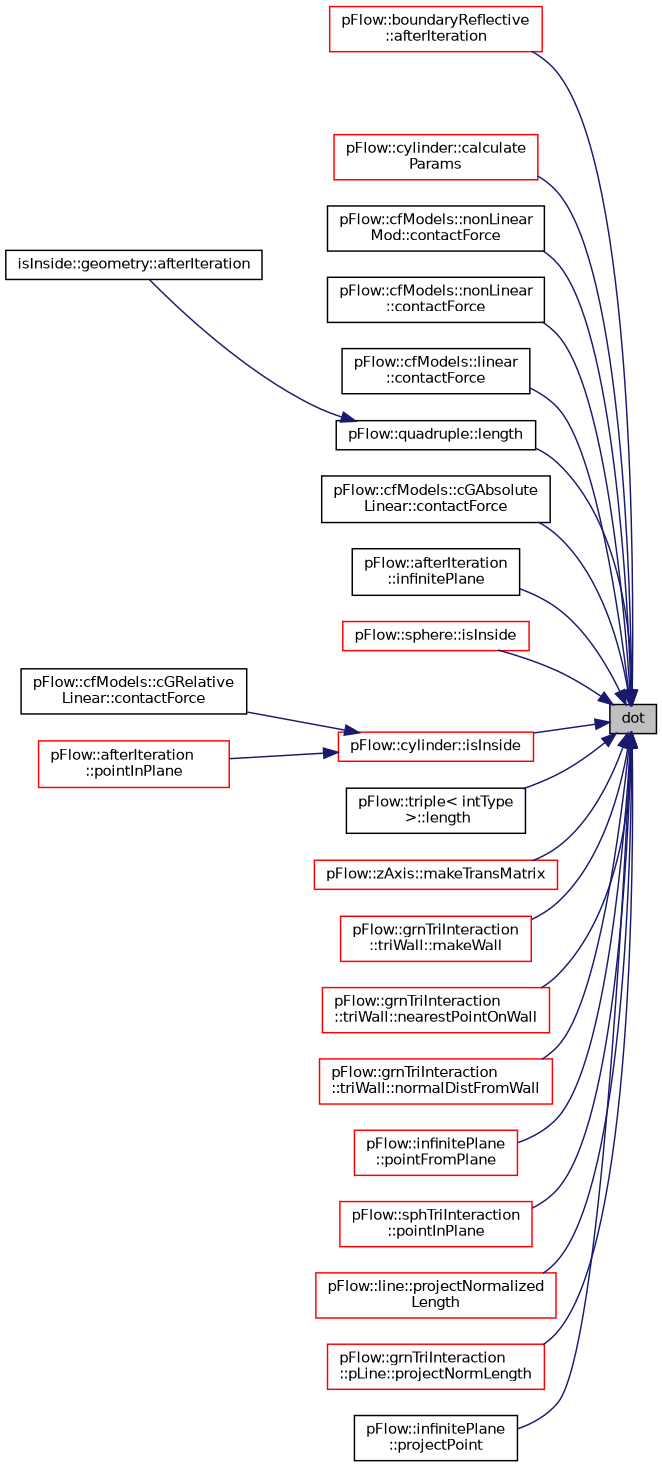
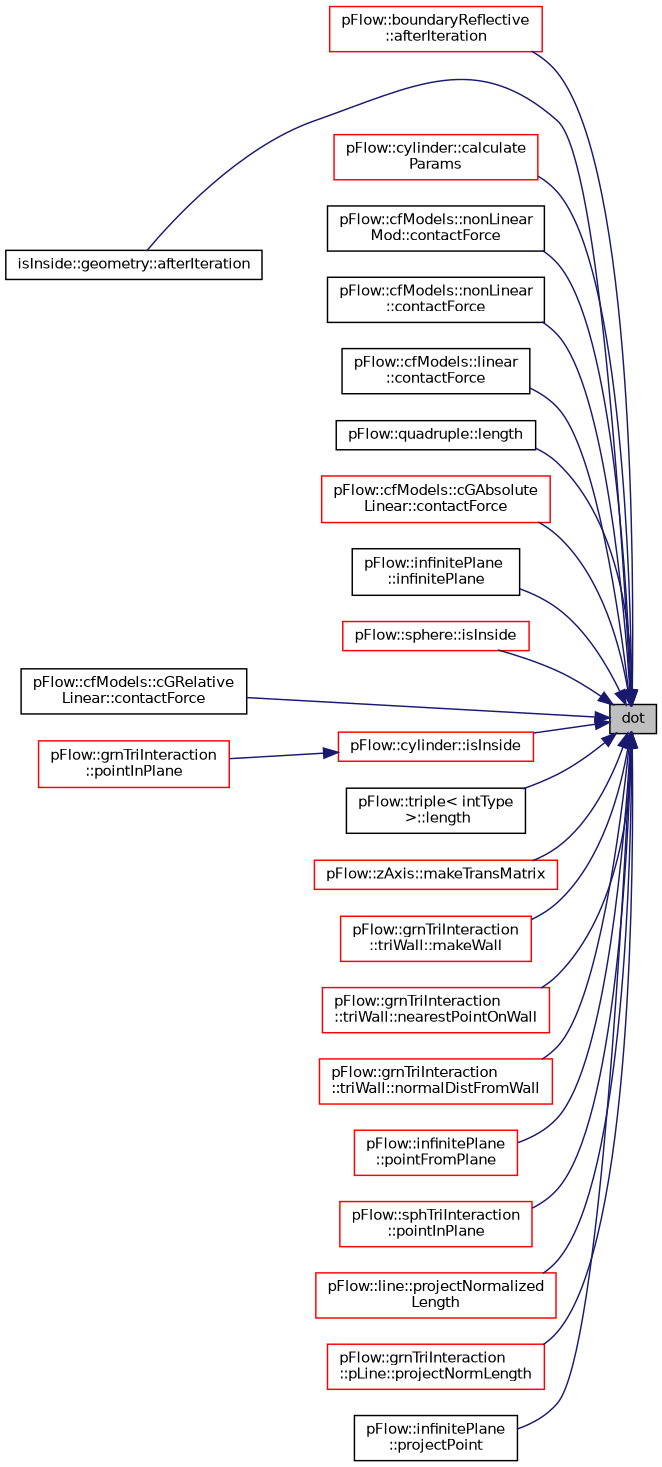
  digraph {
    rankdir=RL
    node [color=red fillcolor=white fontname=Helvetica fontsize=10 shape=record style=filled]
    edge [color=midnightblue dir=back fontname=Helvetica fontsize=10 labelfontname=Helvetica labelfontsize=10 style=solid]
    n1 [color=black fillcolor=grey75 fontcolor=black height=0.2 label=dot width=0.4]
    n2 [height=0.2 label="pFlow::boundaryReflective\l::afterIteration" width=0.4]
    n3 [color=black height=0.2 label="isInside::geometry::afterIteration" width=0.4]
    n4 [height=0.2 label="pFlow::cylinder::calculate\lParams" width=0.4]
    n5 [color=black height=0.2 label="pFlow::cfModels::nonLinear\lMod::contactForce" width=0.4]
    n6 [color=black height=0.2 label="pFlow::cfModels::nonLinear\l::contactForce" width=0.4]
    n7 [color=black height=0.2 label="pFlow::cfModels::linear\l::contactForce" width=0.4]
    n8 [color=black height=0.2 label="pFlow::cfModels::cGRelative\lLinear::contactForce" width=0.4]
-   n9 [color=black height=0.2 label="pFlow::cfModels::cGAbsolute\lLinear::contactForce" width=0.4]
-   n10 [color=black height=0.2 label="pFlow::afterIteration\l::infinitePlane" width=0.4]
+   n9 [height=0.2 label="pFlow::cfModels::cGAbsolute\lLinear::contactForce" width=0.4]
+   n10 [color=black height=0.2 label="pFlow::infinitePlane\l::infinitePlane" width=0.4]
    n11 [height=0.2 label="pFlow::sphere::isInside" width=0.4]
    n12 [height=0.2 label="pFlow::cylinder::isInside" width=0.4]
    n13 [color=black height=0.2 label="pFlow::quadruple::length" width=0.4]
    n14 [color=black height=0.2 label="pFlow::triple\< intType\l \>::length" width=0.4]
    n15 [height=0.2 label="pFlow::zAxis::makeTransMatrix" width=0.4]
    n16 [height=0.2 label="pFlow::grnTriInteraction\l::triWall::makeWall" width=0.4]
    n17 [height=0.2 label="pFlow::grnTriInteraction\l::triWall::nearestPointOnWall" width=0.4]
    n18 [height=0.2 label="pFlow::grnTriInteraction\l::triWall::normalDistFromWall" width=0.4]
    n19 [height=0.2 label="pFlow::infinitePlane\l::pointFromPlane" width=0.4]
    n20 [height=0.2 label="pFlow::sphTriInteraction\l::pointInPlane" width=0.4]
    n21 [height=0.2 label="pFlow::line::projectNormalized\lLength" width=0.4]
    n22 [height=0.2 label="pFlow::grnTriInteraction\l::pLine::projectNormLength" width=0.4]
    n23 [color=black height=0.2 label="pFlow::infinitePlane\l::projectPoint" width=0.4]
-   n24 [height=0.2 label="pFlow::afterIteration\l::pointInPlane" width=0.4]
+   n24 [height=0.2 label="pFlow::grnTriInteraction\l::pointInPlane" width=0.4]
    n1 -> n2
-   n13 -> n3
+   n1 -> n3
    n1 -> n4
    n1 -> n5
    n1 -> n6
    n1 -> n7
-   n12 -> n8
+   n1 -> n8
    n1 -> n9
    n1 -> n10
    n1 -> n11
    n1 -> n12
    n1 -> n13
    n1 -> n14
    n1 -> n15
    n1 -> n16
    n1 -> n17
    n1 -> n18
    n1 -> n19
    n1 -> n20
    n1 -> n21
    n1 -> n22
    n1 -> n23
    n12 -> n24
  }
